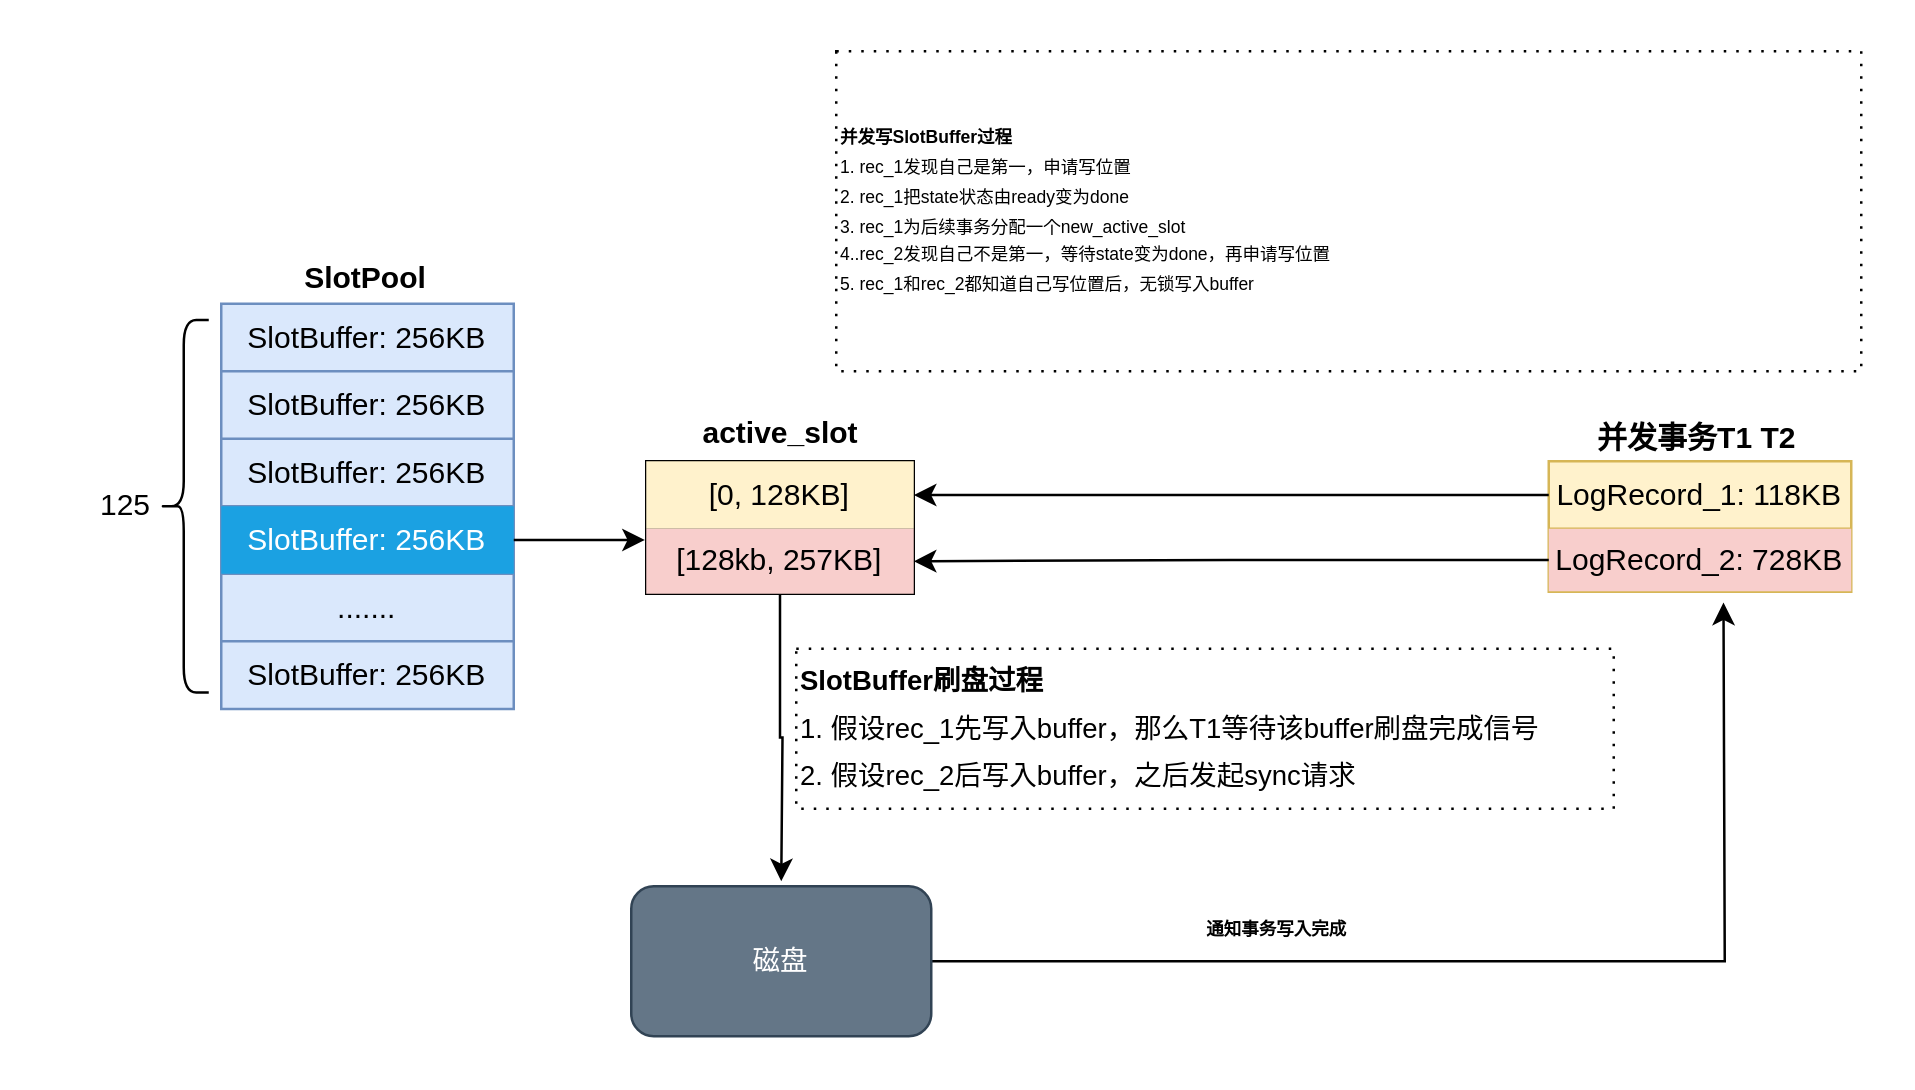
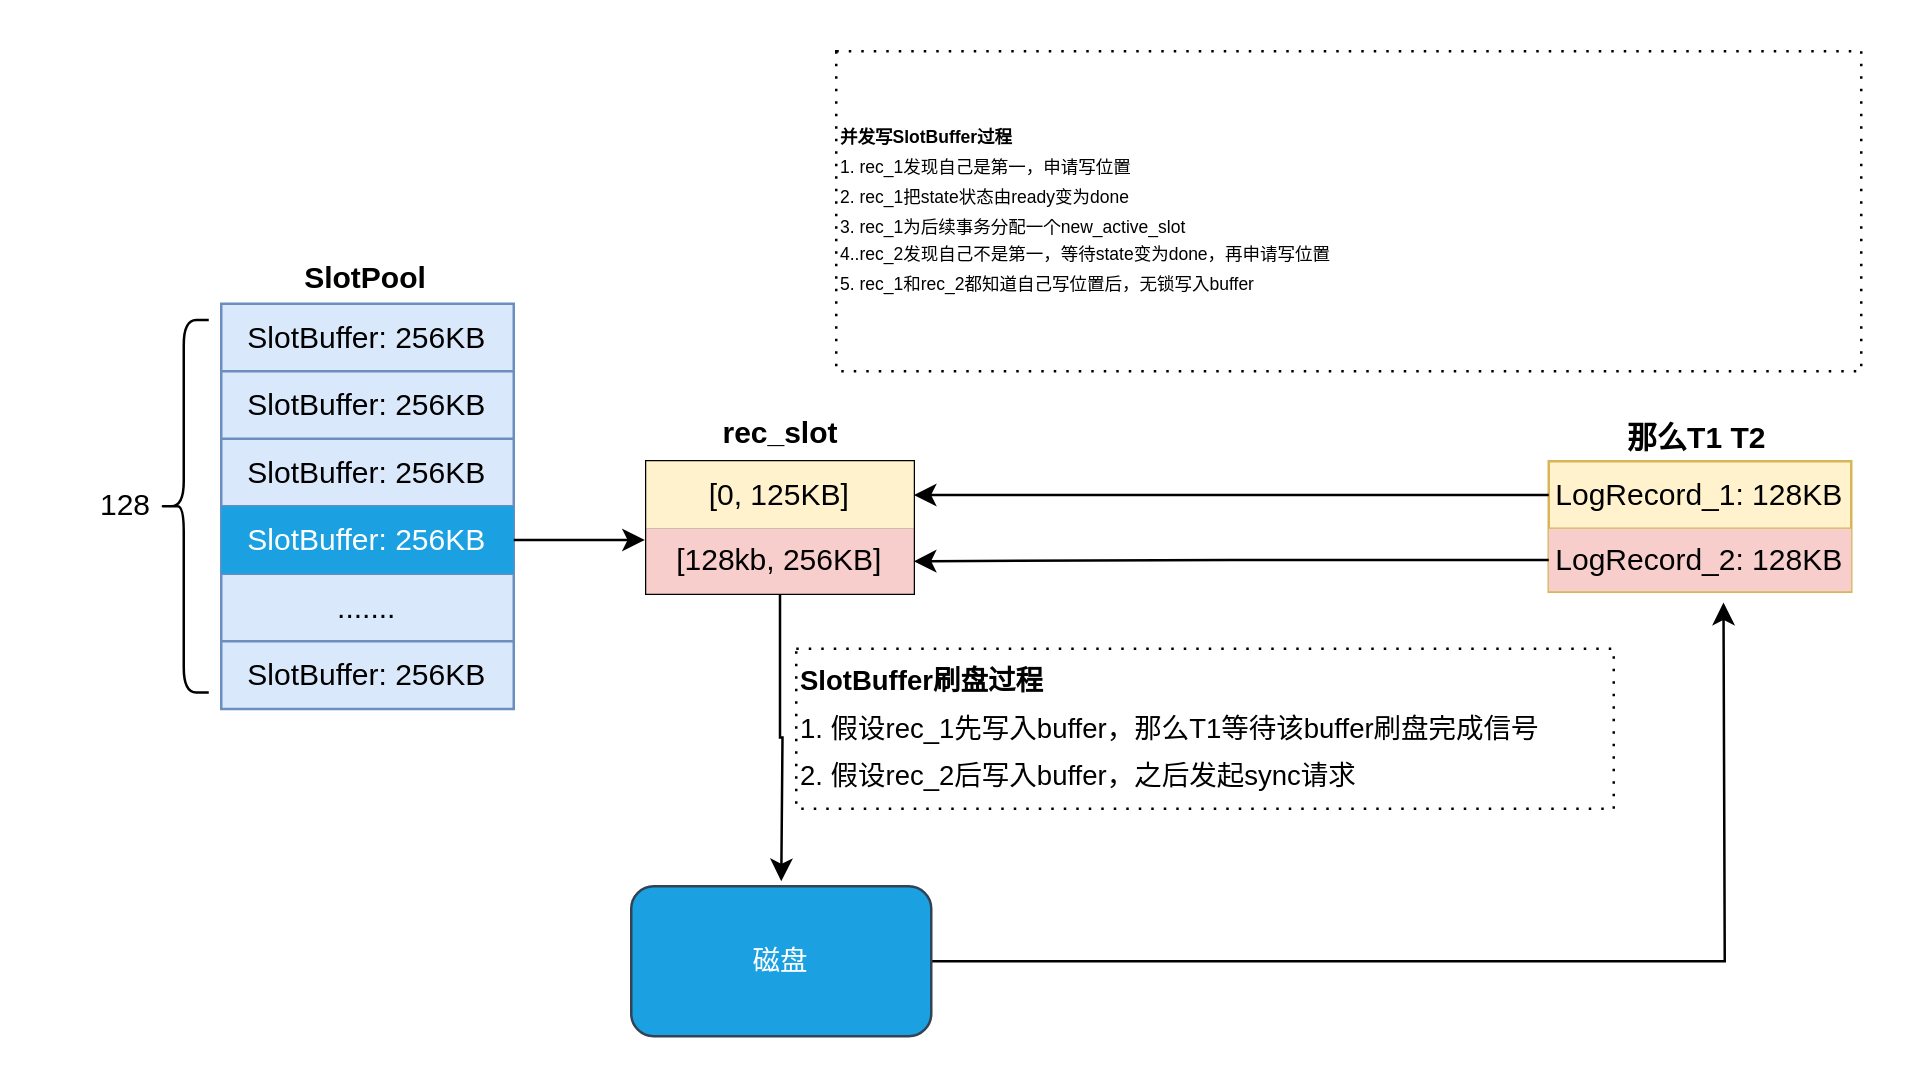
  <mxCell id="0" />
  <mxCell id="1" parent="0" />
  <mxCell id="2" value="" style="shape=table;html=1;whiteSpace=wrap;startSize=0;container=1;collapsible=0;childLayout=tableLayout;fillColor=#dae8fc;strokeColor=#6c8ebf;" vertex="1" parent="1"><mxGeometry x="88" y="121" width="117" height="162.06" as="geometry" /></mxCell>
  <mxCell id="3" value="" style="shape=tableRow;horizontal=0;startSize=0;swimlaneHead=0;swimlaneBody=0;top=0;left=0;bottom=0;right=0;collapsible=0;dropTarget=0;fillColor=none;points=[[0,0.5],[1,0.5]];portConstraint=eastwest;" vertex="1" parent="2"><mxGeometry width="117" height="27" as="geometry" /></mxCell>
  <mxCell id="4" value="SlotBuffer: 256KB" style="shape=partialRectangle;html=1;whiteSpace=wrap;connectable=0;fillColor=none;top=0;left=0;bottom=0;right=0;overflow=hidden;" vertex="1" parent="3"><mxGeometry width="117" height="27" as="geometry"><mxRectangle width="117" height="27" as="alternateBounds" /></mxGeometry></mxCell>
  <mxCell id="5" style="shape=tableRow;horizontal=0;startSize=0;swimlaneHead=0;swimlaneBody=0;top=0;left=0;bottom=0;right=0;collapsible=0;dropTarget=0;fillColor=none;points=[[0,0.5],[1,0.5]];portConstraint=eastwest;" vertex="1" parent="2"><mxGeometry y="27" width="117" height="27" as="geometry" /></mxCell>
  <mxCell id="6" value="SlotBuffer: 256KB" style="shape=partialRectangle;html=1;whiteSpace=wrap;connectable=0;fillColor=none;top=0;left=0;bottom=0;right=0;overflow=hidden;" vertex="1" parent="5"><mxGeometry width="117" height="27" as="geometry"><mxRectangle width="117" height="27" as="alternateBounds" /></mxGeometry></mxCell>
  <mxCell id="7" style="shape=tableRow;horizontal=0;startSize=0;swimlaneHead=0;swimlaneBody=0;top=0;left=0;bottom=0;right=0;collapsible=0;dropTarget=0;fillColor=none;points=[[0,0.5],[1,0.5]];portConstraint=eastwest;" vertex="1" parent="2"><mxGeometry y="54" width="117" height="27" as="geometry" /></mxCell>
  <mxCell id="8" value="SlotBuffer: 256KB" style="shape=partialRectangle;html=1;whiteSpace=wrap;connectable=0;fillColor=none;top=0;left=0;bottom=0;right=0;overflow=hidden;" vertex="1" parent="7"><mxGeometry width="117" height="27" as="geometry"><mxRectangle width="117" height="27" as="alternateBounds" /></mxGeometry></mxCell>
  <mxCell id="9" style="shape=tableRow;horizontal=0;startSize=0;swimlaneHead=0;swimlaneBody=0;top=0;left=0;bottom=0;right=0;collapsible=0;dropTarget=0;fillColor=none;points=[[0,0.5],[1,0.5]];portConstraint=eastwest;" vertex="1" parent="2"><mxGeometry y="81" width="117" height="27" as="geometry" /></mxCell>
  <mxCell id="10" value="SlotBuffer: 256KB" style="shape=partialRectangle;html=1;whiteSpace=wrap;connectable=0;fillColor=#1ba1e2;top=0;left=0;bottom=0;right=0;overflow=hidden;strokeColor=#006EAF;fontColor=#ffffff;" vertex="1" parent="9"><mxGeometry width="117" height="27" as="geometry"><mxRectangle width="117" height="27" as="alternateBounds" /></mxGeometry></mxCell>
  <mxCell id="11" style="shape=tableRow;horizontal=0;startSize=0;swimlaneHead=0;swimlaneBody=0;top=0;left=0;bottom=0;right=0;collapsible=0;dropTarget=0;fillColor=none;points=[[0,0.5],[1,0.5]];portConstraint=eastwest;" vertex="1" parent="2"><mxGeometry y="108" width="117" height="27" as="geometry" /></mxCell>
  <mxCell id="12" value="......." style="shape=partialRectangle;html=1;whiteSpace=wrap;connectable=0;fillColor=none;top=0;left=0;bottom=0;right=0;overflow=hidden;" vertex="1" parent="11"><mxGeometry width="117" height="27" as="geometry"><mxRectangle width="117" height="27" as="alternateBounds" /></mxGeometry></mxCell>
  <mxCell id="13" style="shape=tableRow;horizontal=0;startSize=0;swimlaneHead=0;swimlaneBody=0;top=0;left=0;bottom=0;right=0;collapsible=0;dropTarget=0;fillColor=none;points=[[0,0.5],[1,0.5]];portConstraint=eastwest;" vertex="1" parent="2"><mxGeometry y="135" width="117" height="27" as="geometry" /></mxCell>
  <mxCell id="14" value="SlotBuffer: 256KB" style="shape=partialRectangle;html=1;whiteSpace=wrap;connectable=0;fillColor=none;top=0;left=0;bottom=0;right=0;overflow=hidden;" vertex="1" parent="13"><mxGeometry width="117" height="27" as="geometry"><mxRectangle width="117" height="27" as="alternateBounds" /></mxGeometry></mxCell>
  <mxCell id="15" value="" style="shape=curlyBracket;whiteSpace=wrap;html=1;rounded=1;" vertex="1" parent="1"><mxGeometry x="63" y="127.53" width="20" height="149" as="geometry" /></mxCell>
- <mxCell id="16" value="125" style="text;html=1;strokeColor=none;fillColor=none;align=center;verticalAlign=middle;whiteSpace=wrap;rounded=0;" vertex="1" parent="1"><mxGeometry x="20" y="187.03" width="60" height="30" as="geometry" /></mxCell>
+ <mxCell id="16" value="128" style="text;html=1;strokeColor=none;fillColor=none;align=center;verticalAlign=middle;whiteSpace=wrap;rounded=0;" vertex="1" parent="1"><mxGeometry x="20" y="187.03" width="60" height="30" as="geometry" /></mxCell>
  <mxCell id="17" style="edgeStyle=orthogonalEdgeStyle;rounded=0;orthogonalLoop=1;jettySize=auto;html=1;fontSize=11;" edge="1" parent="1" source="18"><mxGeometry relative="1" as="geometry"><mxPoint x="312" y="352" as="targetPoint" /></mxGeometry></mxCell>
  <mxCell id="18" value="" style="shape=table;html=1;whiteSpace=wrap;startSize=0;container=1;collapsible=0;childLayout=tableLayout;" vertex="1" parent="1"><mxGeometry x="258" y="184" width="107" height="53" as="geometry" /></mxCell>
  <mxCell id="19" value="" style="shape=tableRow;horizontal=0;startSize=0;swimlaneHead=0;swimlaneBody=0;top=0;left=0;bottom=0;right=0;collapsible=0;dropTarget=0;fillColor=none;points=[[0,0.5],[1,0.5]];portConstraint=eastwest;" vertex="1" parent="18"><mxGeometry width="107" height="27" as="geometry" /></mxCell>
- <mxCell id="20" value="[0, 128KB]" style="shape=partialRectangle;html=1;whiteSpace=wrap;connectable=0;fillColor=#fff2cc;top=0;left=0;bottom=0;right=0;overflow=hidden;strokeColor=#d6b656;" vertex="1" parent="19"><mxGeometry width="107" height="27" as="geometry"><mxRectangle width="107" height="27" as="alternateBounds" /></mxGeometry></mxCell>
+ <mxCell id="20" value="[0, 125KB]" style="shape=partialRectangle;html=1;whiteSpace=wrap;connectable=0;fillColor=#fff2cc;top=0;left=0;bottom=0;right=0;overflow=hidden;strokeColor=#d6b656;" vertex="1" parent="19"><mxGeometry width="107" height="27" as="geometry"><mxRectangle width="107" height="27" as="alternateBounds" /></mxGeometry></mxCell>
  <mxCell id="21" style="shape=tableRow;horizontal=0;startSize=0;swimlaneHead=0;swimlaneBody=0;top=0;left=0;bottom=0;right=0;collapsible=0;dropTarget=0;fillColor=none;points=[[0,0.5],[1,0.5]];portConstraint=eastwest;" vertex="1" parent="18"><mxGeometry y="27" width="107" height="26" as="geometry" /></mxCell>
- <mxCell id="22" value="[128kb, 257KB]" style="shape=partialRectangle;html=1;whiteSpace=wrap;connectable=0;fillColor=#f8cecc;top=0;left=0;bottom=0;right=0;overflow=hidden;strokeColor=#b85450;" vertex="1" parent="21"><mxGeometry width="107" height="26" as="geometry"><mxRectangle width="107" height="26" as="alternateBounds" /></mxGeometry></mxCell>
+ <mxCell id="22" value="[128kb, 256KB]" style="shape=partialRectangle;html=1;whiteSpace=wrap;connectable=0;fillColor=#f8cecc;top=0;left=0;bottom=0;right=0;overflow=hidden;strokeColor=#b85450;" vertex="1" parent="21"><mxGeometry width="107" height="26" as="geometry"><mxRectangle width="107" height="26" as="alternateBounds" /></mxGeometry></mxCell>
  <mxCell id="23" style="edgeStyle=orthogonalEdgeStyle;rounded=0;orthogonalLoop=1;jettySize=auto;html=1;" edge="1" parent="1" source="9"><mxGeometry relative="1" as="geometry"><mxPoint x="257.459" y="215.5" as="targetPoint" /></mxGeometry></mxCell>
  <mxCell id="24" value="" style="shape=table;html=1;whiteSpace=wrap;startSize=0;container=1;collapsible=0;childLayout=tableLayout;fillColor=#fff2cc;strokeColor=#d6b656;" vertex="1" parent="1"><mxGeometry x="619" y="184" width="121" height="52.191" as="geometry" /></mxCell>
  <mxCell id="25" value="" style="shape=tableRow;horizontal=0;startSize=0;swimlaneHead=0;swimlaneBody=0;top=0;left=0;bottom=0;right=0;collapsible=0;dropTarget=0;fillColor=none;points=[[0,0.5],[1,0.5]];portConstraint=eastwest;" vertex="1" parent="24"><mxGeometry width="121" height="27" as="geometry" /></mxCell>
- <mxCell id="26" value="LogRecord_1: 118KB" style="shape=partialRectangle;html=1;whiteSpace=wrap;connectable=0;fillColor=none;top=0;left=0;bottom=0;right=0;overflow=hidden;" vertex="1" parent="25"><mxGeometry width="121" height="27" as="geometry"><mxRectangle width="121" height="27" as="alternateBounds" /></mxGeometry></mxCell>
+ <mxCell id="26" value="LogRecord_1: 128KB" style="shape=partialRectangle;html=1;whiteSpace=wrap;connectable=0;fillColor=none;top=0;left=0;bottom=0;right=0;overflow=hidden;" vertex="1" parent="25"><mxGeometry width="121" height="27" as="geometry"><mxRectangle width="121" height="27" as="alternateBounds" /></mxGeometry></mxCell>
  <mxCell id="27" style="shape=tableRow;horizontal=0;startSize=0;swimlaneHead=0;swimlaneBody=0;top=0;left=0;bottom=0;right=0;collapsible=0;dropTarget=0;fillColor=none;points=[[0,0.5],[1,0.5]];portConstraint=eastwest;" vertex="1" parent="24"><mxGeometry y="27" width="121" height="25" as="geometry" /></mxCell>
- <mxCell id="28" value="LogRecord_2: 728KB" style="shape=partialRectangle;html=1;whiteSpace=wrap;connectable=0;fillColor=#f8cecc;top=0;left=0;bottom=0;right=0;overflow=hidden;strokeColor=#b85450;" vertex="1" parent="27"><mxGeometry width="121" height="25" as="geometry"><mxRectangle width="121" height="25" as="alternateBounds" /></mxGeometry></mxCell>
+ <mxCell id="28" value="LogRecord_2: 128KB" style="shape=partialRectangle;html=1;whiteSpace=wrap;connectable=0;fillColor=#f8cecc;top=0;left=0;bottom=0;right=0;overflow=hidden;strokeColor=#b85450;" vertex="1" parent="27"><mxGeometry width="121" height="25" as="geometry"><mxRectangle width="121" height="25" as="alternateBounds" /></mxGeometry></mxCell>
  <mxCell id="29" style="edgeStyle=orthogonalEdgeStyle;rounded=0;orthogonalLoop=1;jettySize=auto;html=1;entryX=1;entryY=0.5;entryDx=0;entryDy=0;" edge="1" parent="1" source="25" target="19"><mxGeometry relative="1" as="geometry"><mxPoint x="371.124" y="194" as="targetPoint" /></mxGeometry></mxCell>
- <mxCell id="30" value="active_slot" style="text;html=1;strokeColor=none;fillColor=none;align=center;verticalAlign=middle;whiteSpace=wrap;rounded=0;fontStyle=1" vertex="1" parent="1"><mxGeometry x="282" y="158" width="60" height="30" as="geometry" /></mxCell>
+ <mxCell id="30" value="rec_slot" style="text;html=1;strokeColor=none;fillColor=none;align=center;verticalAlign=middle;whiteSpace=wrap;rounded=0;fontStyle=1" vertex="1" parent="1"><mxGeometry x="282" y="158" width="60" height="30" as="geometry" /></mxCell>
  <mxCell id="31" value="&lt;font style=&quot;font-size: 7px; line-height: 1.7;&quot;&gt;&lt;b style=&quot;font-size: 7px;&quot;&gt;并发写SlotBuffer过程&lt;/b&gt;&lt;br style=&quot;font-size: 7px;&quot;&gt;1. rec_1发现自己是第一，申请写位置&lt;br style=&quot;font-size: 7px;&quot;&gt;2. rec_1把state状态由ready变为done&lt;br style=&quot;font-size: 7px;&quot;&gt;3. rec_1为后续事务分配一个new_active_slot&lt;br style=&quot;font-size: 7px;&quot;&gt;4..rec_2发现自己不是第一，等待state变为done，再申请写位置&lt;br style=&quot;font-size: 7px;&quot;&gt;5. rec_1和rec_2都知道自己写位置后，无锁写入buffer&lt;br style=&quot;font-size: 7px;&quot;&gt;&lt;/font&gt;" style="text;html=1;align=left;verticalAlign=middle;whiteSpace=wrap;rounded=0;fontSize=7;dashed=1;dashPattern=1 4;labelBackgroundColor=none;strokeColor=default;labelBorderColor=none;spacing=2;" vertex="1" parent="1"><mxGeometry x="334" y="20" width="410" height="128" as="geometry" /></mxCell>
  <mxCell id="32" style="edgeStyle=orthogonalEdgeStyle;rounded=0;orthogonalLoop=1;jettySize=auto;html=1;entryX=1;entryY=0.5;entryDx=0;entryDy=0;fontSize=11;" edge="1" parent="1" source="27" target="21"><mxGeometry relative="1" as="geometry" /></mxCell>
- <mxCell id="33" value="并发事务T1 T2" style="text;html=1;strokeColor=none;fillColor=none;align=center;verticalAlign=middle;whiteSpace=wrap;rounded=0;fontStyle=1" vertex="1" parent="1"><mxGeometry x="635" y="160" width="86.5" height="30" as="geometry" /></mxCell>
+ <mxCell id="33" value="那么T1 T2" style="text;html=1;strokeColor=none;fillColor=none;align=center;verticalAlign=middle;whiteSpace=wrap;rounded=0;fontStyle=1" vertex="1" parent="1"><mxGeometry x="635" y="160" width="86.5" height="30" as="geometry" /></mxCell>
  <mxCell id="34" style="edgeStyle=orthogonalEdgeStyle;rounded=0;orthogonalLoop=1;jettySize=auto;html=1;fontSize=7;" edge="1" parent="1" source="35"><mxGeometry relative="1" as="geometry"><mxPoint x="688.898" y="240.533" as="targetPoint" /></mxGeometry></mxCell>
- <mxCell id="35" value="磁盘" style="rounded=1;whiteSpace=wrap;html=1;labelBackgroundColor=none;labelBorderColor=none;fontSize=11;strokeColor=#314354;fillColor=#647687;fontColor=#ffffff;" vertex="1" parent="1"><mxGeometry x="252" y="354" width="120" height="60" as="geometry" /></mxCell>
+ <mxCell id="35" value="磁盘" style="rounded=1;whiteSpace=wrap;html=1;labelBackgroundColor=none;labelBorderColor=none;fontSize=11;strokeColor=#314354;fillColor=#1ba1e2;fontColor=#ffffff;" vertex="1" parent="1"><mxGeometry x="252" y="354" width="120" height="60" as="geometry" /></mxCell>
  <mxCell id="36" value="&lt;font style=&quot;font-size: 11px; line-height: 1.7;&quot;&gt;&lt;b&gt;SlotBuffer刷盘过程&lt;/b&gt;&lt;br&gt;1. 假设rec_1先写入buffer，那么T1等待该buffer刷盘完成信号&lt;br&gt;2. 假设rec_2后写入buffer，之后发起sync请求&lt;br&gt;&lt;/font&gt;" style="text;html=1;align=left;verticalAlign=middle;whiteSpace=wrap;rounded=0;fontSize=7;dashed=1;dashPattern=1 4;labelBackgroundColor=none;strokeColor=default;labelBorderColor=none;" vertex="1" parent="1"><mxGeometry x="318" y="259" width="327" height="64" as="geometry" /></mxCell>
  <mxCell id="37" value="SlotPool" style="text;html=1;strokeColor=none;fillColor=none;align=center;verticalAlign=middle;whiteSpace=wrap;rounded=0;fontStyle=1" vertex="1" parent="1"><mxGeometry x="115.5" y="96" width="60" height="30" as="geometry" /></mxCell>
- <mxCell id="38" value="&lt;b&gt;通知事务写入完成&lt;/b&gt;" style="text;html=1;strokeColor=none;fillColor=none;align=center;verticalAlign=middle;whiteSpace=wrap;rounded=0;labelBackgroundColor=none;labelBorderColor=none;fontSize=7;" vertex="1" parent="1"><mxGeometry x="451" y="357" width="119" height="30" as="geometry" /></mxCell>
